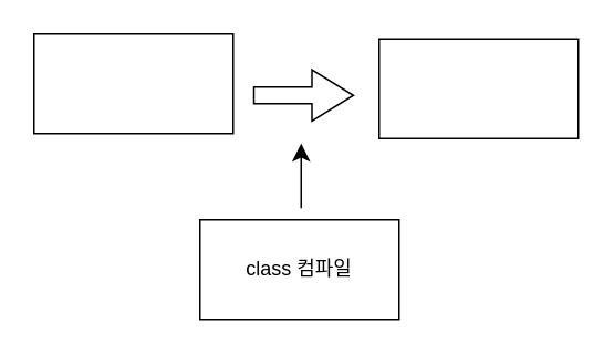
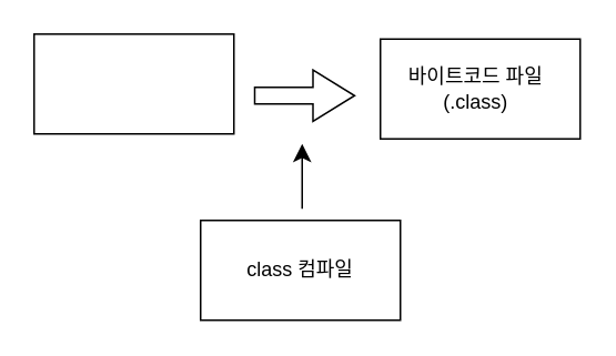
  <mxCell id="0" />
  <mxCell id="1" parent="0" />
  <mxCell id="2" value="" style="rounded=0;whiteSpace=wrap;html=1;" vertex="1" parent="1"><mxGeometry x="20" y="20" width="120" height="60" as="geometry" /></mxCell>
  <mxCell id="3" value="" style="rounded=0;whiteSpace=wrap;html=1;" vertex="1" parent="1"><mxGeometry x="120" y="132" width="120" height="60" as="geometry" /></mxCell>
  <mxCell id="4" value="" style="rounded=0;whiteSpace=wrap;html=1;" vertex="1" parent="1"><mxGeometry x="228" y="23" width="120" height="60" as="geometry" /></mxCell>
  <mxCell id="5" value="" style="endArrow=classic;html=1;rounded=0;fontSize=12;startSize=8;endSize=8;curved=1;" edge="1" parent="1"><mxGeometry width="50" height="50" relative="1" as="geometry"><mxPoint x="181" y="125" as="sourcePoint" /><mxPoint x="181" y="86" as="targetPoint" /></mxGeometry></mxCell>
  <mxCell id="6" value="" style="shape=flexArrow;endArrow=classic;html=1;rounded=0;fontSize=12;startSize=8;endSize=8;curved=1;" edge="1" parent="1"><mxGeometry width="50" height="50" relative="1" as="geometry"><mxPoint x="152" y="57" as="sourcePoint" /><mxPoint x="213" y="57" as="targetPoint" /></mxGeometry></mxCell>
  <mxCell id="7" value="class 컴파일" style="text;html=1;align=center;verticalAlign=middle;whiteSpace=wrap;rounded=0;" vertex="1" parent="1"><mxGeometry x="143" y="147" width="74" height="30" as="geometry" /></mxCell>
+ <mxCell id="8" value="바이트코드 파일&lt;div&gt;(.class)&lt;/div&gt;" style="text;html=1;align=center;verticalAlign=middle;whiteSpace=wrap;rounded=0;" vertex="1" parent="1"><mxGeometry x="242" y="38" width="87" height="30" as="geometry" /></mxCell>
